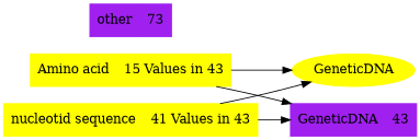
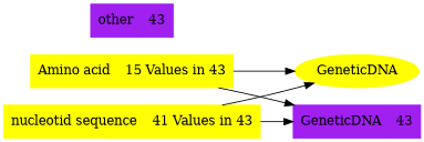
  digraph {
    rankdir=LR
    node [color=yellow style=filled shape=record]
    GeneticDNA [shape=""]
    n2 [label="{ Amino acid | 15 Values in 43  }"]
    n3 [color=purple label="{<f0> GeneticDNA | 43}"]
    n4 [label="{ nucleotid sequence | 41 Values in 43  }"]
-   n5 [color=purple label="{<f0> other | 73}"]
+   n5 [color=purple label="{<f0> other | 43}"]
    n2 -> GeneticDNA
    n2 -> n3
    n4 -> GeneticDNA
    n4 -> n3
  }
